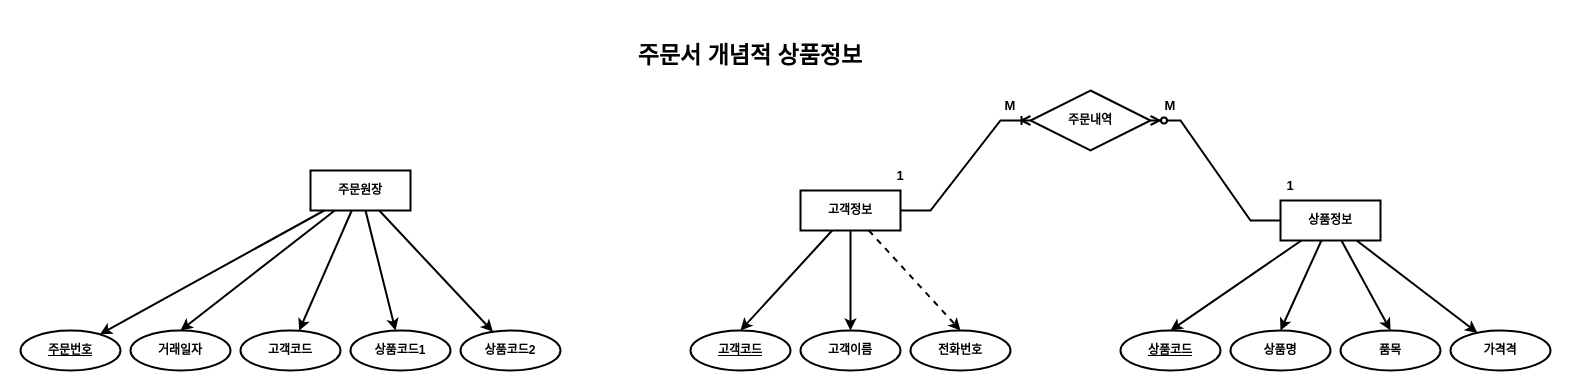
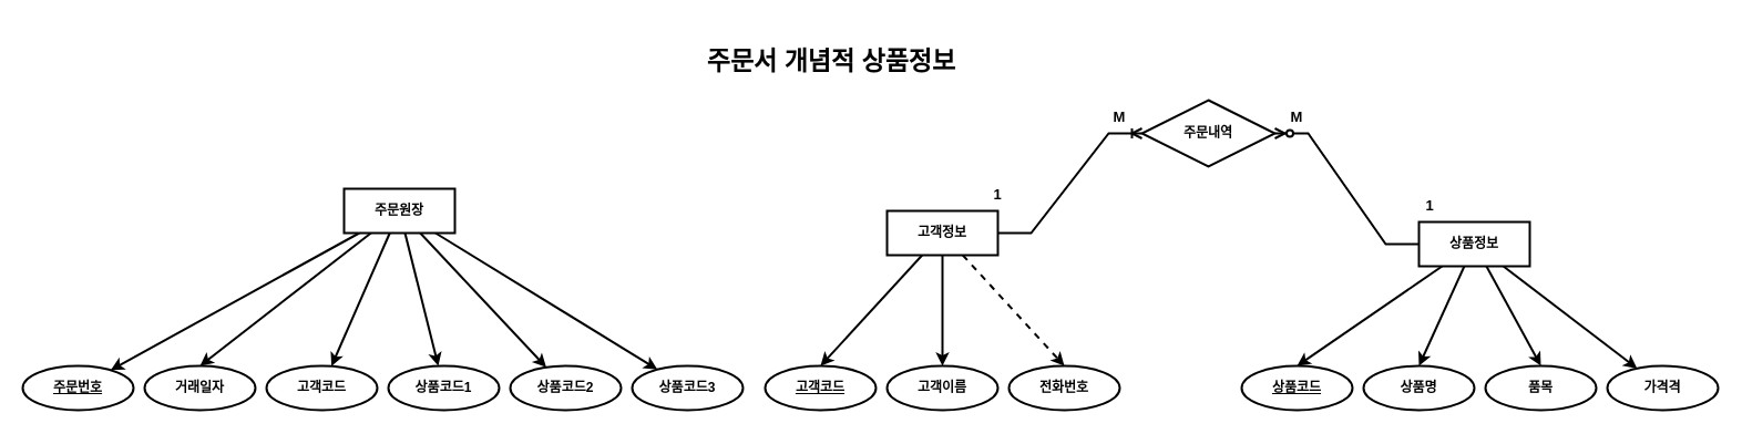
  <mxCell id="0" />
  <mxCell id="1" parent="0" />
  <mxCell id="2" style="rounded=0;orthogonalLoop=1;jettySize=auto;html=1;strokeWidth=2;fontStyle=1" parent="1" source="8" target="18" edge="1"><mxGeometry relative="1" as="geometry" /></mxCell>
  <mxCell id="3" style="rounded=0;orthogonalLoop=1;jettySize=auto;html=1;entryX=0.5;entryY=0;entryDx=0;entryDy=0;strokeWidth=2;fontStyle=1" parent="1" source="8" target="19" edge="1"><mxGeometry relative="1" as="geometry" /></mxCell>
  <mxCell id="4" style="rounded=0;orthogonalLoop=1;jettySize=auto;html=1;strokeWidth=2;fontStyle=1" parent="1" source="8" target="20" edge="1"><mxGeometry relative="1" as="geometry" /></mxCell>
  <mxCell id="5" style="rounded=0;orthogonalLoop=1;jettySize=auto;html=1;strokeWidth=2;fontStyle=1" parent="1" source="8" target="21" edge="1"><mxGeometry relative="1" as="geometry" /></mxCell>
  <mxCell id="6" style="rounded=0;orthogonalLoop=1;jettySize=auto;html=1;strokeWidth=2;fontStyle=1" parent="1" source="8" target="22" edge="1"><mxGeometry relative="1" as="geometry" /></mxCell>
+ <mxCell id="7" style="rounded=0;orthogonalLoop=1;jettySize=auto;html=1;strokeWidth=2;fontStyle=1" parent="1" source="8" target="23" edge="1"><mxGeometry relative="1" as="geometry" /></mxCell>
  <mxCell id="8" value="주문원장" style="whiteSpace=wrap;html=1;align=center;strokeWidth=2;fontStyle=1" parent="1" vertex="1"><mxGeometry y="170" width="100" height="40" as="geometry" x="310" /></mxCell>
  <mxCell id="9" style="rounded=0;orthogonalLoop=1;jettySize=auto;html=1;entryX=0.5;entryY=0;entryDx=0;entryDy=0;strokeWidth=2;fontStyle=1" parent="1" source="12" target="24" edge="1"><mxGeometry relative="1" as="geometry" /></mxCell>
  <mxCell id="10" style="rounded=0;orthogonalLoop=1;jettySize=auto;html=1;strokeWidth=2;fontStyle=1" parent="1" source="12" target="25" edge="1"><mxGeometry relative="1" as="geometry" /></mxCell>
  <mxCell id="11" style="rounded=0;orthogonalLoop=1;jettySize=auto;html=1;entryX=0.5;entryY=0;entryDx=0;entryDy=0;strokeWidth=2;fontStyle=1;dashed=1;" parent="1" source="12" target="26" edge="1"><mxGeometry relative="1" as="geometry" /></mxCell>
  <mxCell id="12" value="고객정보" style="whiteSpace=wrap;html=1;align=center;strokeWidth=2;fontStyle=1" parent="1" vertex="1"><mxGeometry x="800" y="190" width="100" height="40" as="geometry" /></mxCell>
  <mxCell id="13" style="rounded=0;orthogonalLoop=1;jettySize=auto;html=1;entryX=0.5;entryY=0;entryDx=0;entryDy=0;strokeWidth=2;fontStyle=1" parent="1" source="17" target="27" edge="1"><mxGeometry relative="1" as="geometry" /></mxCell>
  <mxCell id="14" style="rounded=0;orthogonalLoop=1;jettySize=auto;html=1;entryX=0.5;entryY=0;entryDx=0;entryDy=0;strokeWidth=2;fontStyle=1" parent="1" source="17" target="29" edge="1"><mxGeometry relative="1" as="geometry" /></mxCell>
  <mxCell id="15" style="rounded=0;orthogonalLoop=1;jettySize=auto;html=1;entryX=0.5;entryY=0;entryDx=0;entryDy=0;strokeWidth=2;fontStyle=1" parent="1" source="17" target="28" edge="1"><mxGeometry relative="1" as="geometry" /></mxCell>
  <mxCell id="16" style="rounded=0;orthogonalLoop=1;jettySize=auto;html=1;strokeWidth=2;fontStyle=1" parent="1" source="17" target="30" edge="1"><mxGeometry relative="1" as="geometry" /></mxCell>
  <mxCell id="17" value="상품정보" style="whiteSpace=wrap;html=1;align=center;strokeWidth=2;fontStyle=1" parent="1" vertex="1"><mxGeometry x="1280" y="200" width="100" height="40" as="geometry" /></mxCell>
  <mxCell id="18" value="주문번호" style="ellipse;whiteSpace=wrap;html=1;align=center;fontStyle=5;strokeWidth=2;" parent="1" vertex="1"><mxGeometry x="20" y="330" width="100" height="40" as="geometry" /></mxCell>
  <mxCell id="19" value="거래일자" style="ellipse;whiteSpace=wrap;html=1;align=center;strokeWidth=2;fontStyle=1" parent="1" vertex="1"><mxGeometry x="130" y="330" width="100" height="40" as="geometry" /></mxCell>
  <mxCell id="20" value="고객코드" style="ellipse;whiteSpace=wrap;html=1;align=center;strokeWidth=2;fontStyle=1" parent="1" vertex="1"><mxGeometry x="240" y="330" width="100" height="40" as="geometry" /></mxCell>
  <mxCell id="21" value="상품코드1" style="ellipse;whiteSpace=wrap;html=1;align=center;strokeWidth=2;fontStyle=1" parent="1" vertex="1"><mxGeometry x="350" y="330" width="100" height="40" as="geometry" /></mxCell>
  <mxCell id="22" value="상품코드2" style="ellipse;whiteSpace=wrap;html=1;align=center;strokeWidth=2;fontStyle=1" parent="1" vertex="1"><mxGeometry x="460" y="330" width="100" height="40" as="geometry" /></mxCell>
+ <mxCell id="23" value="상품코드3" style="ellipse;whiteSpace=wrap;html=1;align=center;strokeWidth=2;fontStyle=1" parent="1" vertex="1"><mxGeometry x="570" y="330" width="100" height="40" as="geometry" /></mxCell>
  <mxCell id="24" value="고객코드" style="ellipse;whiteSpace=wrap;html=1;align=center;fontStyle=5;strokeWidth=2;" parent="1" vertex="1"><mxGeometry x="690" y="330" width="100" height="40" as="geometry" /></mxCell>
  <mxCell id="25" value="고객이름" style="ellipse;whiteSpace=wrap;html=1;align=center;strokeWidth=2;fontStyle=1" parent="1" vertex="1"><mxGeometry x="800" y="330" width="100" height="40" as="geometry" /></mxCell>
  <mxCell id="26" value="전화번호" style="ellipse;whiteSpace=wrap;html=1;align=center;strokeWidth=2;fontStyle=1" parent="1" vertex="1"><mxGeometry x="910" y="330" width="100" height="40" as="geometry" /></mxCell>
  <mxCell id="27" value="상품코드" style="ellipse;whiteSpace=wrap;html=1;align=center;fontStyle=5;strokeWidth=2;" parent="1" vertex="1"><mxGeometry x="1120" y="330" width="100" height="40" as="geometry" /></mxCell>
  <mxCell id="28" value="품목" style="ellipse;whiteSpace=wrap;html=1;align=center;strokeWidth=2;fontStyle=1" parent="1" vertex="1"><mxGeometry x="1340" y="330" width="100" height="40" as="geometry" /></mxCell>
  <mxCell id="29" value="상품명" style="ellipse;whiteSpace=wrap;html=1;align=center;strokeWidth=2;fontStyle=1" parent="1" vertex="1"><mxGeometry x="1230" y="330" width="100" height="40" as="geometry" /></mxCell>
  <mxCell id="30" value="가격격" style="ellipse;whiteSpace=wrap;html=1;align=center;strokeWidth=2;fontStyle=1" parent="1" vertex="1"><mxGeometry x="1450" y="330" width="100" height="40" as="geometry" /></mxCell>
  <mxCell id="31" value="주문내역" style="shape=rhombus;perimeter=rhombusPerimeter;whiteSpace=wrap;html=1;align=center;strokeWidth=2;fontStyle=1" parent="1" vertex="1"><mxGeometry x="1030" y="90" width="120" height="60" as="geometry" /></mxCell>
  <mxCell id="32" value="" style="edgeStyle=entityRelationEdgeStyle;fontSize=12;html=1;endArrow=ERoneToMany;rounded=0;exitX=1;exitY=0.5;exitDx=0;exitDy=0;entryX=0;entryY=0.5;entryDx=0;entryDy=0;strokeWidth=2;fontStyle=1" parent="1" source="12" target="31" edge="1"><mxGeometry width="100" height="100" relative="1" as="geometry"><mxPoint x="910" y="170" as="sourcePoint" /><mxPoint x="1010" y="70" as="targetPoint" /></mxGeometry></mxCell>
  <mxCell id="33" value="&lt;font style=&quot;font-size: 13px;&quot;&gt;&lt;span style=&quot;font-size: 13px;&quot;&gt;1&lt;/span&gt;&lt;/font&gt;" style="text;html=1;align=center;verticalAlign=middle;whiteSpace=wrap;rounded=0;fontSize=13;strokeWidth=2;fontStyle=1" parent="1" vertex="1"><mxGeometry x="870" y="160" width="60" height="30" as="geometry" /></mxCell>
  <mxCell id="34" value="M" style="text;html=1;align=center;verticalAlign=middle;whiteSpace=wrap;rounded=0;fontStyle=1;fontSize=13;strokeWidth=2;" parent="1" vertex="1"><mxGeometry x="980" y="90" width="60" height="30" as="geometry" /></mxCell>
  <mxCell id="35" value="1" style="text;html=1;align=center;verticalAlign=middle;whiteSpace=wrap;rounded=0;fontStyle=1;fontSize=13;strokeWidth=2;" parent="1" vertex="1"><mxGeometry x="1260" y="170" width="60" height="30" as="geometry" /></mxCell>
  <mxCell id="36" value="M" style="text;html=1;align=center;verticalAlign=middle;whiteSpace=wrap;rounded=0;fontStyle=1;fontSize=13;strokeWidth=2;" parent="1" vertex="1"><mxGeometry x="1140" y="90" width="60" height="30" as="geometry" /></mxCell>
  <mxCell id="37" value="주문서 개념적 상품정보" style="text;html=1;align=center;verticalAlign=middle;whiteSpace=wrap;rounded=0;fontStyle=1;fontSize=23;strokeWidth=2;" parent="1" vertex="1"><mxGeometry x="610" y="20" width="280" height="70" as="geometry" /></mxCell>
  <mxCell id="38" value="" style="edgeStyle=entityRelationEdgeStyle;fontSize=12;html=1;endArrow=ERzeroToMany;endFill=1;rounded=0;exitX=0;exitY=0.5;exitDx=0;exitDy=0;entryX=1;entryY=0.5;entryDx=0;entryDy=0;strokeWidth=2;" edge="1" parent="1" source="17" target="31"><mxGeometry width="100" height="100" relative="1" as="geometry"><mxPoint x="1140" y="260" as="sourcePoint" /><mxPoint x="1240" y="160" as="targetPoint" /></mxGeometry></mxCell>
